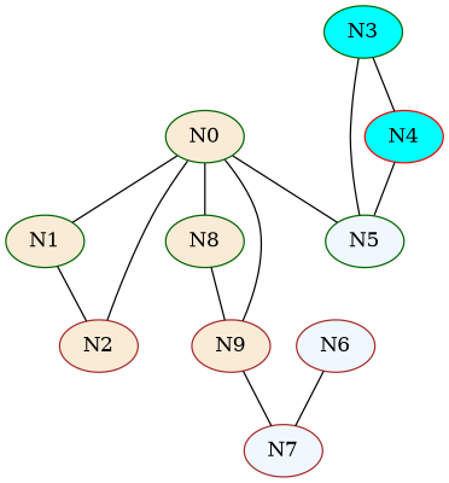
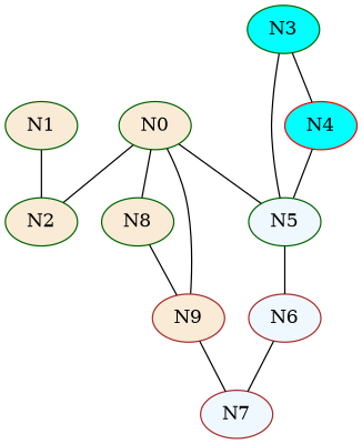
  graph {
    node [color=darkgreen fillcolor="#FAEBD7" style=filled]
    N0
    N1
-   N2 [color=brown]
+   N2
    N8
    N9 [color=brown]
    N5 [fillcolor="#F0F8FF"]
    N6 [color=brown fillcolor="#F0F8FF"]
    N7 [color=brown fillcolor="#F0F8FF"]
    N3 [fillcolor="#00FFFF"]
    N4 [color=red fillcolor="#00FFFF"]
    subgraph sub_1 {
      N0
      N1
      N2
      N8
      N9
    }
    subgraph sub_2 {
      N5
      N6
      N7
    }
    subgraph sub_3 {
      N3
      N4
    }
-   N0 -- N1
    N0 -- N2
    N0 -- N8
    N0 -- N9
    N0 -- N5
    N1 -- N2
    N8 -- N9
    N9 -- N7
+   N5 -- N6
    N6 -- N7
    N3 -- N5
    N3 -- N4
    N4 -- N5
  }
